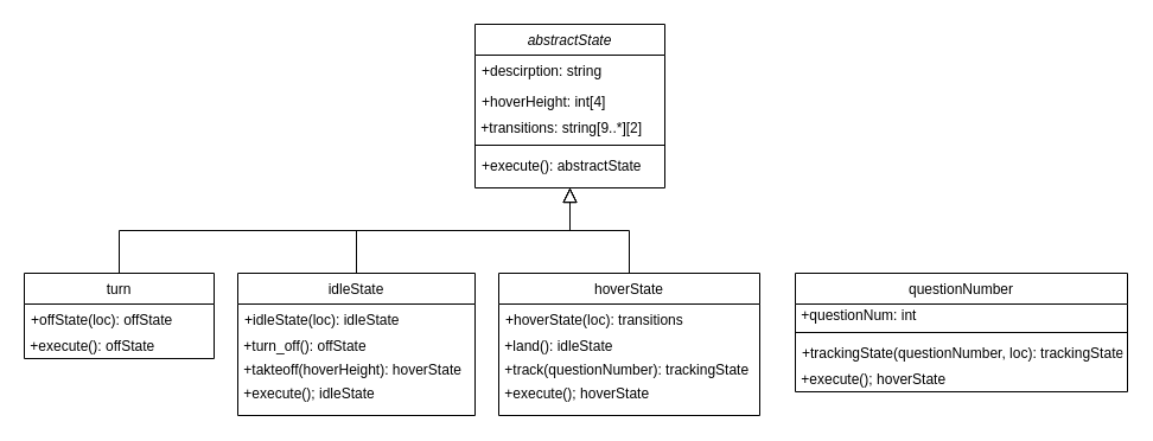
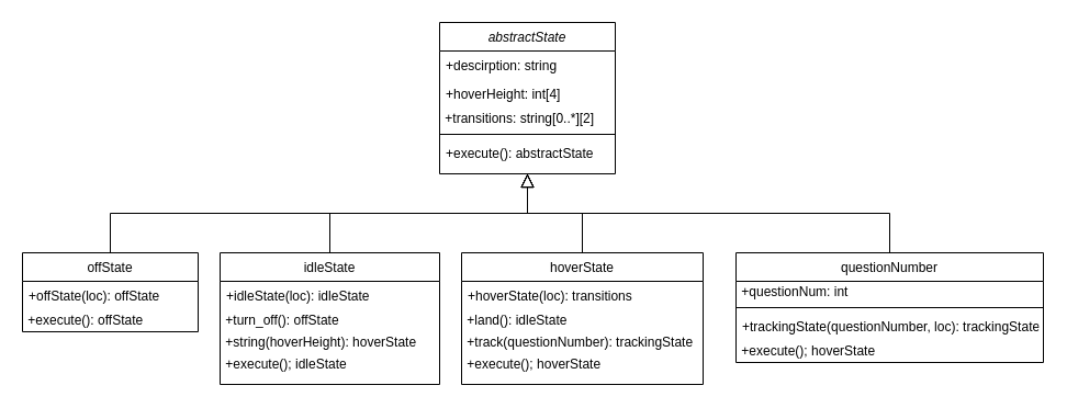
  <mxCell id="0" />
  <mxCell id="1" parent="0" />
  <mxCell id="2" value="abstractState" style="swimlane;fontStyle=2;align=center;verticalAlign=top;childLayout=stackLayout;horizontal=1;startSize=26;horizontalStack=0;resizeParent=1;resizeLast=0;collapsible=1;marginBottom=0;rounded=0;shadow=0;strokeWidth=1;" parent="1" vertex="1"><mxGeometry x="400" width="160" height="138" as="geometry" y="20"><mxRectangle x="220" y="120" width="160" height="26" as="alternateBounds" /></mxGeometry></mxCell>
  <mxCell id="3" value="+descirption: string" style="text;align=left;verticalAlign=top;spacingLeft=4;spacingRight=4;overflow=hidden;rotatable=0;points=[[0,0.5],[1,0.5]];portConstraint=eastwest;" parent="2" vertex="1"><mxGeometry y="26" width="160" height="26" as="geometry" /></mxCell>
  <mxCell id="4" value="+hoverHeight: int[4]" style="text;align=left;verticalAlign=top;spacingLeft=4;spacingRight=4;overflow=hidden;rotatable=0;points=[[0,0.5],[1,0.5]];portConstraint=eastwest;rounded=0;shadow=0;html=0;" parent="2" vertex="1"><mxGeometry y="52" width="160" height="26" as="geometry" /></mxCell>
- <mxCell id="5" value="&amp;nbsp;+transitions: string[9..*][2]" style="text;html=1;align=left;verticalAlign=middle;resizable=0;points=[];autosize=1;" parent="2" vertex="1"><mxGeometry y="78" width="160" height="20" as="geometry" /></mxCell>
+ <mxCell id="5" value="&amp;nbsp;+transitions: string[0..*][2]" style="text;html=1;align=left;verticalAlign=middle;resizable=0;points=[];autosize=1;" parent="2" vertex="1"><mxGeometry y="78" width="160" height="20" as="geometry" /></mxCell>
  <mxCell id="6" value="" style="line;html=1;strokeWidth=1;align=left;verticalAlign=middle;spacingTop=-1;spacingLeft=3;spacingRight=3;rotatable=0;labelPosition=right;points=[];portConstraint=eastwest;" parent="2" vertex="1"><mxGeometry y="98" width="160" height="8" as="geometry" /></mxCell>
  <mxCell id="7" value="+execute(): abstractState" style="text;align=left;verticalAlign=top;spacingLeft=4;spacingRight=4;overflow=hidden;rotatable=0;points=[[0,0.5],[1,0.5]];portConstraint=eastwest;" parent="2" vertex="1"><mxGeometry y="106" width="160" height="26" as="geometry" /></mxCell>
  <mxCell id="8" value="idleState" style="swimlane;fontStyle=0;align=center;verticalAlign=top;childLayout=stackLayout;horizontal=1;startSize=26;horizontalStack=0;resizeParent=1;resizeLast=0;collapsible=1;marginBottom=0;rounded=0;shadow=0;strokeWidth=1;" parent="1" vertex="1"><mxGeometry x="200" y="230" width="200" height="120" as="geometry"><mxRectangle x="130" y="380" width="160" height="26" as="alternateBounds" /></mxGeometry></mxCell>
  <mxCell id="9" value="+idleState(loc): idleState" style="text;align=left;verticalAlign=top;spacingLeft=4;spacingRight=4;overflow=hidden;rotatable=0;points=[[0,0.5],[1,0.5]];portConstraint=eastwest;" parent="8" vertex="1"><mxGeometry y="26" width="200" height="26" as="geometry" /></mxCell>
  <mxCell id="10" value="&amp;nbsp;+turn_off(): offState" style="text;html=1;align=left;verticalAlign=middle;resizable=0;points=[];autosize=1;" parent="8" vertex="1"><mxGeometry y="52" width="200" height="20" as="geometry" /></mxCell>
- <mxCell id="11" value="&lt;div&gt;&amp;nbsp;+takteoff(hoverHeight): hoverState&lt;/div&gt;" style="text;html=1;align=left;verticalAlign=middle;resizable=0;points=[];autosize=1;" parent="8" vertex="1"><mxGeometry y="72" width="200" height="20" as="geometry" /></mxCell>
+ <mxCell id="11" value="&lt;div&gt;&amp;nbsp;+string(hoverHeight): hoverState&lt;/div&gt;" style="text;html=1;align=left;verticalAlign=middle;resizable=0;points=[];autosize=1;" parent="8" vertex="1"><mxGeometry y="72" width="200" height="20" as="geometry" /></mxCell>
  <mxCell id="12" value="&amp;nbsp;+execute(); idleState" style="text;html=1;align=left;verticalAlign=middle;resizable=0;points=[];autosize=1;" parent="8" vertex="1"><mxGeometry y="92" width="200" height="20" as="geometry" /></mxCell>
  <mxCell id="13" value="" style="endArrow=block;endSize=10;endFill=0;shadow=0;strokeWidth=1;rounded=0;edgeStyle=elbowEdgeStyle;elbow=vertical;" parent="1" source="8" target="2" edge="1"><mxGeometry width="160" relative="1" as="geometry"><mxPoint x="220" y="183" as="sourcePoint" /><mxPoint x="220" y="183" as="targetPoint" /></mxGeometry></mxCell>
- <mxCell id="14" value="turn" style="swimlane;fontStyle=0;align=center;verticalAlign=top;childLayout=stackLayout;horizontal=1;startSize=26;horizontalStack=0;resizeParent=1;resizeLast=0;collapsible=1;marginBottom=0;rounded=0;shadow=0;strokeWidth=1;" parent="1" vertex="1"><mxGeometry y="230" width="160" height="72" as="geometry" x="20"><mxRectangle x="340" y="380" width="170" height="26" as="alternateBounds" /></mxGeometry></mxCell>
+ <mxCell id="14" value="offState" style="swimlane;fontStyle=0;align=center;verticalAlign=top;childLayout=stackLayout;horizontal=1;startSize=26;horizontalStack=0;resizeParent=1;resizeLast=0;collapsible=1;marginBottom=0;rounded=0;shadow=0;strokeWidth=1;" parent="1" vertex="1"><mxGeometry y="230" width="160" height="72" as="geometry" x="20"><mxRectangle x="340" y="380" width="170" height="26" as="alternateBounds" /></mxGeometry></mxCell>
  <mxCell id="15" value="+offState(loc): offState" style="text;align=left;verticalAlign=top;spacingLeft=4;spacingRight=4;overflow=hidden;rotatable=0;points=[[0,0.5],[1,0.5]];portConstraint=eastwest;" parent="14" vertex="1"><mxGeometry y="26" width="160" height="26" as="geometry" /></mxCell>
  <mxCell id="16" value="&amp;nbsp;+execute(): offState" style="text;html=1;align=left;verticalAlign=middle;resizable=0;points=[];autosize=1;" parent="14" vertex="1"><mxGeometry y="52" width="160" height="20" as="geometry" /></mxCell>
  <mxCell id="17" value="" style="endArrow=block;endSize=10;endFill=0;shadow=0;strokeWidth=1;rounded=0;edgeStyle=elbowEdgeStyle;elbow=vertical;" parent="1" source="14" target="2" edge="1"><mxGeometry width="160" relative="1" as="geometry"><mxPoint x="230" y="353" as="sourcePoint" /><mxPoint x="330" y="251" as="targetPoint" /></mxGeometry></mxCell>
  <mxCell id="18" value="hoverState" style="swimlane;fontStyle=0;align=center;verticalAlign=top;childLayout=stackLayout;horizontal=1;startSize=26;horizontalStack=0;resizeParent=1;resizeLast=0;collapsible=1;marginBottom=0;rounded=0;shadow=0;strokeWidth=1;" parent="1" vertex="1"><mxGeometry x="420" y="230" width="220" height="120" as="geometry"><mxRectangle x="130" y="380" width="160" height="26" as="alternateBounds" /></mxGeometry></mxCell>
  <mxCell id="19" value="+hoverState(loc): transitions" style="text;align=left;verticalAlign=top;spacingLeft=4;spacingRight=4;overflow=hidden;rotatable=0;points=[[0,0.5],[1,0.5]];portConstraint=eastwest;" parent="18" vertex="1"><mxGeometry y="26" width="220" height="26" as="geometry" /></mxCell>
  <mxCell id="20" value="&amp;nbsp;+land(): idleState" style="text;html=1;align=left;verticalAlign=middle;resizable=0;points=[];autosize=1;" parent="18" vertex="1"><mxGeometry y="52" width="220" height="20" as="geometry" /></mxCell>
  <mxCell id="21" value="&lt;div&gt;&amp;nbsp;+track(questionNumber): trackingState&lt;/div&gt;" style="text;html=1;align=left;verticalAlign=middle;resizable=0;points=[];autosize=1;" parent="18" vertex="1"><mxGeometry y="72" width="220" height="20" as="geometry" /></mxCell>
  <mxCell id="22" value="&amp;nbsp;+execute(); hoverState" style="text;html=1;align=left;verticalAlign=middle;resizable=0;points=[];autosize=1;" parent="18" vertex="1"><mxGeometry y="92" width="220" height="20" as="geometry" /></mxCell>
  <mxCell id="23" value="questionNumber" style="swimlane;fontStyle=0;align=center;verticalAlign=top;childLayout=stackLayout;horizontal=1;startSize=26;horizontalStack=0;resizeParent=1;resizeLast=0;collapsible=1;marginBottom=0;rounded=0;shadow=0;strokeWidth=1;" parent="1" vertex="1"><mxGeometry x="670" y="230" width="280" height="100" as="geometry"><mxRectangle x="130" y="380" width="160" height="26" as="alternateBounds" /></mxGeometry></mxCell>
  <mxCell id="24" value="&amp;nbsp;+questionNum: int" style="text;html=1;align=left;verticalAlign=middle;resizable=0;points=[];autosize=1;" vertex="1" parent="23"><mxGeometry y="26" width="280" height="20" as="geometry" /></mxCell>
  <mxCell id="25" value="" style="line;html=1;strokeWidth=1;align=left;verticalAlign=middle;spacingTop=-1;spacingLeft=3;spacingRight=3;rotatable=0;labelPosition=right;points=[];portConstraint=eastwest;" vertex="1" parent="23"><mxGeometry y="46" width="280" height="8" as="geometry" /></mxCell>
  <mxCell id="26" value="+trackingState(questionNumber, loc): trackingState" style="text;align=left;verticalAlign=top;spacingLeft=4;spacingRight=4;overflow=hidden;rotatable=0;points=[[0,0.5],[1,0.5]];portConstraint=eastwest;" parent="23" vertex="1"><mxGeometry y="54" width="280" height="26" as="geometry" /></mxCell>
  <mxCell id="27" value="&amp;nbsp;+execute(); hoverState" style="text;html=1;align=left;verticalAlign=middle;resizable=0;points=[];autosize=1;" parent="23" vertex="1"><mxGeometry y="80" width="280" height="20" as="geometry" /></mxCell>
  <mxCell id="28" value="" style="endArrow=block;endSize=10;endFill=0;shadow=0;strokeWidth=1;rounded=0;edgeStyle=elbowEdgeStyle;elbow=vertical;entryX=0.5;entryY=1;entryDx=0;entryDy=0;exitX=0.5;exitY=0;exitDx=0;exitDy=0;" parent="1" source="18" target="2" edge="1"><mxGeometry width="160" relative="1" as="geometry"><mxPoint x="-40" y="162" as="sourcePoint" /><mxPoint x="340" y="90" as="targetPoint" /></mxGeometry></mxCell>
+ <mxCell id="29" value="" style="endArrow=block;endSize=10;endFill=0;shadow=0;strokeWidth=1;rounded=0;edgeStyle=elbowEdgeStyle;elbow=vertical;entryX=0.5;entryY=1;entryDx=0;entryDy=0;exitX=0.5;exitY=0;exitDx=0;exitDy=0;" parent="1" source="23" target="2" edge="1"><mxGeometry width="160" relative="1" as="geometry"><mxPoint x="120" y="250" as="sourcePoint" /><mxPoint x="550" y="170" as="targetPoint" /></mxGeometry></mxCell>
